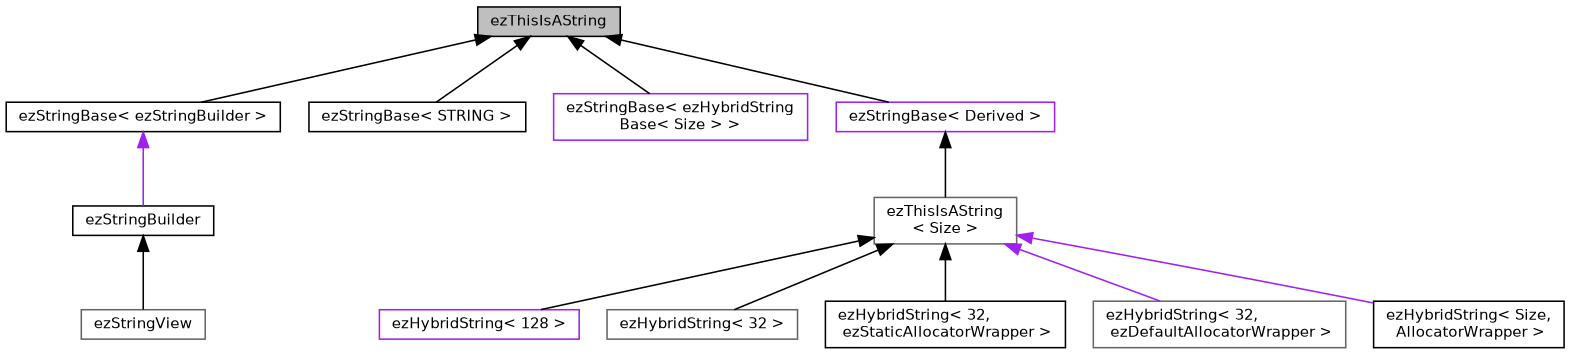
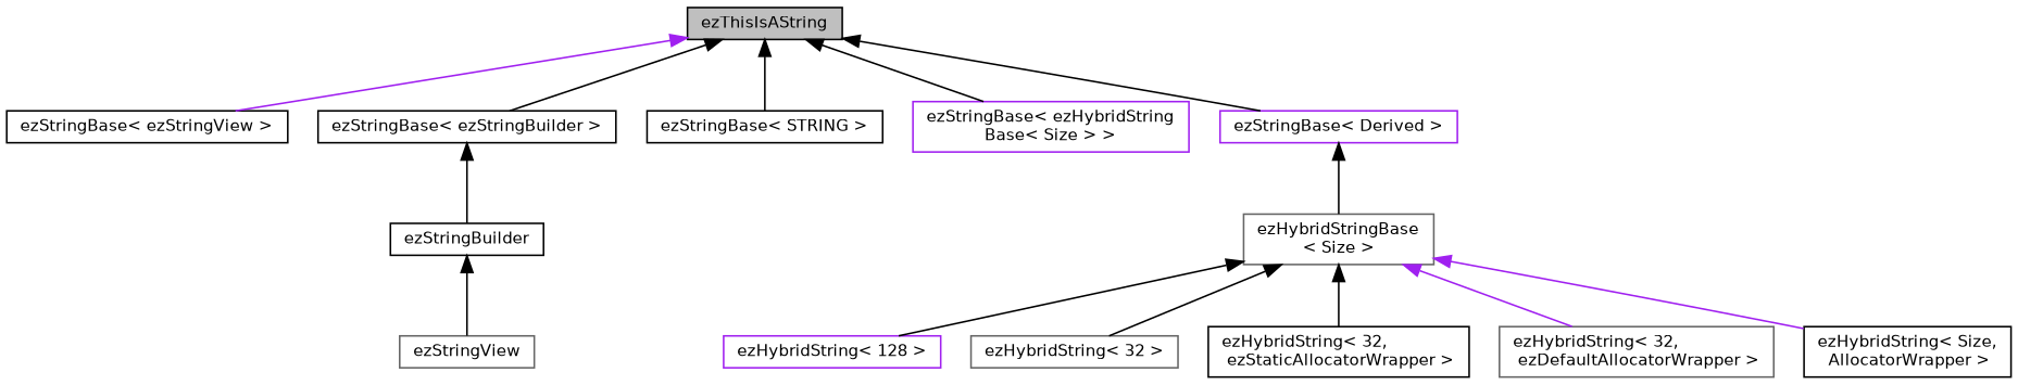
  digraph {
    rankdir=TB
    node [color=black fillcolor=white fontname=Helvetica fontsize=10 shape=record style=filled]
    edge [color=black dir=back fontname=Helvetica fontsize=10 labelfontname=Helvetica labelfontsize=10 style=solid]
    n1 [fillcolor=grey75 fontcolor=black height=0.2 label=ezThisIsAString width=0.4]
+   n2 [height=0.2 label="ezStringBase\< ezStringView \>" width=0.4]
    n3 [height=0.2 label="ezStringBase\< ezStringBuilder \>" width=0.4]
    n4 [height=0.2 label="ezStringBase\< STRING \>" width=0.4]
    n5 [color=purple height=0.2 label="ezStringBase\< ezHybridString\lBase\< Size \> \>" width=0.4]
    n6 [color=purple height=0.2 label="ezStringBase\< Derived \>" width=0.4]
    n7 [height=0.2 label=ezStringBuilder width=0.4]
-   n8 [color=gray40 height=0.2 label="ezThisIsAString\l\< Size \>" width=0.4]
+   n8 [color=gray40 height=0.2 label="ezHybridStringBase\l\< Size \>" width=0.4]
    n9 [color=gray40 height=0.2 label=ezStringView width=0.4]
    n10 [color=purple height=0.2 label="ezHybridString\< 128 \>" width=0.4]
    n11 [color=gray40 height=0.2 label="ezHybridString\< 32 \>" width=0.4]
    n12 [height=0.2 label="ezHybridString\< 32,\l ezStaticAllocatorWrapper \>" width=0.4]
    n13 [color=gray40 height=0.2 label="ezHybridString\< 32,\l ezDefaultAllocatorWrapper \>" width=0.4]
    n14 [height=0.2 label="ezHybridString\< Size,\l AllocatorWrapper \>" width=0.4]
+   n1 -> n2 [color=purple]
    n1 -> n3
    n1 -> n4
    n1 -> n5
    n1 -> n6
-   n3 -> n7 [color=purple]
+   n3 -> n7
    n6 -> n8
    n7 -> n9
    n8 -> n10
    n8 -> n11
    n8 -> n12
    n8 -> n13 [color=purple]
    n8 -> n14 [color=purple]
  }
